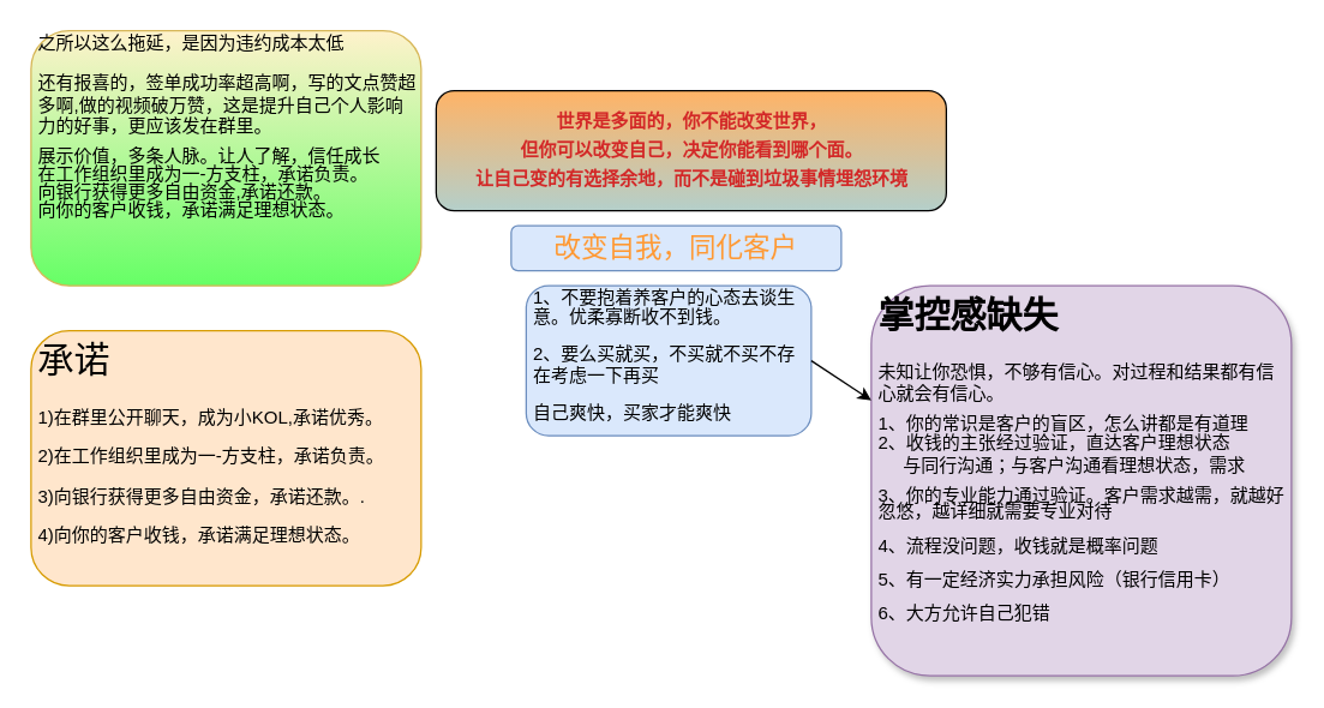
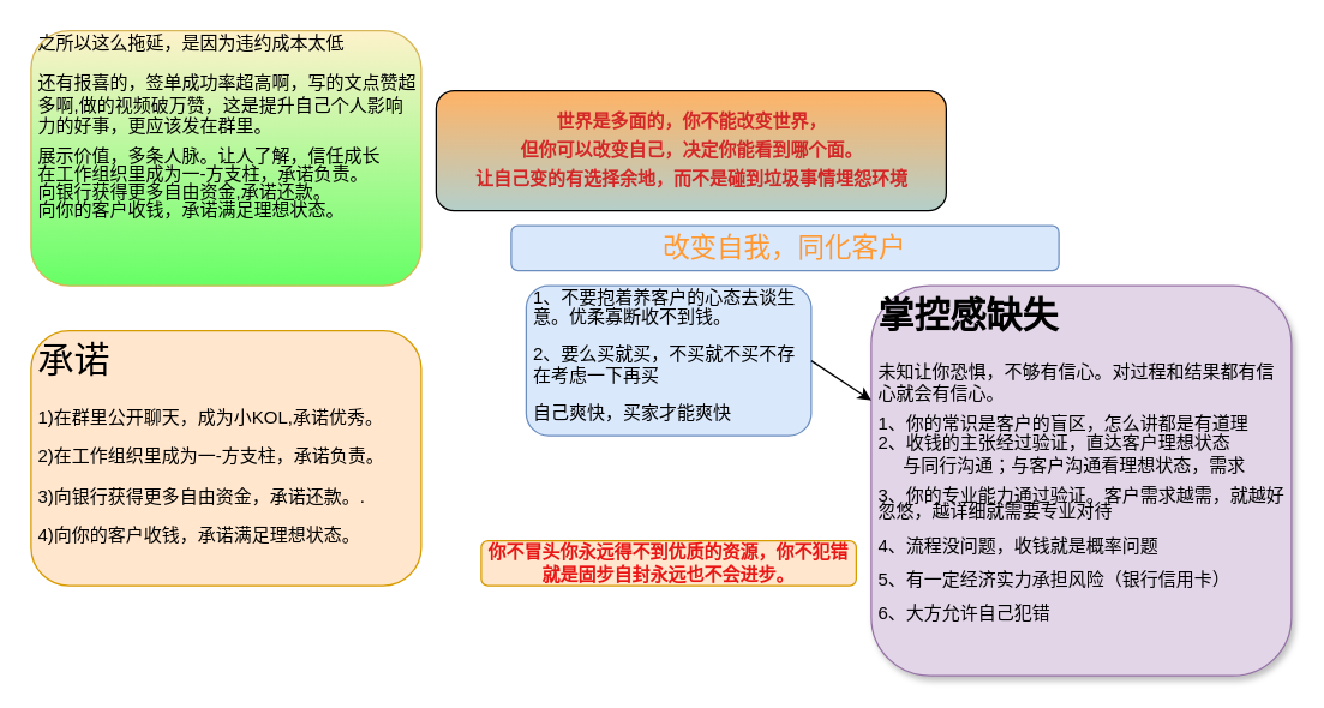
  <mxCell id="0" />
  <mxCell id="1" parent="0" />
  <mxCell id="2" value="&lt;p&gt;之所以这么拖延，是因为违约成本太低&lt;/p&gt;&lt;p&gt;还有报喜的，签单成功率超高啊，写的文点赞超多啊,做的视频破&lt;span style=&quot;background-color: initial;&quot;&gt;万赞，这是提升自己个人影响力的好事，更应该发在群里。&lt;/span&gt;&lt;/p&gt;&lt;p style=&quot;line-height: 0%;&quot;&gt;&lt;span style=&quot;background-color: initial;&quot;&gt;展示价值，多条人脉。让人了解，信任成长&lt;/span&gt;&lt;/p&gt;&lt;p style=&quot;line-height: 0%;&quot;&gt;&lt;span style=&quot;background-color: initial;&quot;&gt;在工作组织里成为一-方支柱，承诺负责。&lt;br&gt;&lt;/span&gt;&lt;/p&gt;&lt;p style=&quot;line-height: 0%;&quot;&gt;&lt;span style=&quot;background-color: initial;&quot;&gt;向银行获得更多自由资金,承诺还款。&lt;/span&gt;&lt;br&gt;&lt;/p&gt;&lt;p style=&quot;line-height: 0%;&quot;&gt;&lt;span style=&quot;background-color: initial;&quot;&gt;向你的客户收钱，承诺满足理想状态。&lt;br&gt;&lt;/span&gt;&lt;/p&gt;" style="text;html=1;strokeColor=#d6b656;fillColor=#fff2cc;spacing=5;spacingTop=-20;whiteSpace=wrap;overflow=hidden;rounded=1;gradientColor=#66FF66;" parent="1" vertex="1"><mxGeometry x="20" y="20" width="260" height="170" as="geometry" /></mxCell>
- <mxCell id="3" value="&lt;font style=&quot;font-size: 18px;&quot; color=&quot;#ff9933&quot;&gt;改变自我，同化客户&lt;/font&gt;" style="text;html=1;strokeColor=#6c8ebf;fillColor=#dae8fc;align=center;verticalAlign=middle;whiteSpace=wrap;rounded=1;" parent="1" vertex="1"><mxGeometry x="340" y="150" width="220" height="30" as="geometry" /></mxCell>
+ <mxCell id="3" value="&lt;font style=&quot;font-size: 18px;&quot; color=&quot;#ff9933&quot;&gt;改变自我，同化客户&lt;/font&gt;" style="text;html=1;strokeColor=#6c8ebf;fillColor=#dae8fc;align=center;verticalAlign=middle;whiteSpace=wrap;rounded=1;" parent="1" vertex="1"><mxGeometry x="340" y="150" width="365" height="30" as="geometry" /></mxCell>
  <mxCell id="4" value="&lt;div style=&quot;line-height: 160%;&quot;&gt;&lt;b&gt;&lt;font color=&quot;#d32727&quot;&gt;世界是多面的，你不能改变世界，&lt;/font&gt;&lt;/b&gt;&lt;/div&gt;&lt;div style=&quot;line-height: 160%;&quot;&gt;&lt;span style=&quot;font-size: 12px;&quot;&gt;&lt;b&gt;&lt;font color=&quot;#d32727&quot;&gt;但你可以改变自己，决定你能看到哪个面。&lt;/font&gt;&lt;/b&gt;&lt;/span&gt;&lt;/div&gt;&lt;div style=&quot;line-height: 160%;&quot;&gt;&lt;span style=&quot;font-size: 12px;&quot;&gt;&lt;b&gt;&lt;font color=&quot;#d32727&quot;&gt;让自己变的有选择余地，而不是碰到垃圾事情埋怨环境&lt;/font&gt;&lt;/b&gt;&lt;/span&gt;&lt;/div&gt;" style="text;html=1;align=center;verticalAlign=middle;resizable=0;points=[];autosize=1;strokeColor=default;fillColor=#FFB366;gradientColor=#b4cfca;rounded=1;" parent="1" vertex="1"><mxGeometry x="290" y="60" width="340" height="80" as="geometry" /></mxCell>
  <mxCell id="5" value="&lt;p style=&quot;line-height: 110%;&quot;&gt;1、不要抱着养客户的心态去谈生意。优柔寡断收不到钱。&lt;/p&gt;&lt;p style=&quot;line-height: 110%;&quot;&gt;2、要么买就买，不买就不买不存在考虑一下再买&lt;/p&gt;&lt;p style=&quot;line-height: 110%;&quot;&gt;自己爽快，买家才能爽快&lt;/p&gt;" style="text;html=1;strokeColor=#6c8ebf;fillColor=#dae8fc;spacing=5;spacingTop=-20;whiteSpace=wrap;overflow=hidden;rounded=1;" parent="1" vertex="1"><mxGeometry x="350" y="190" width="190" height="100" as="geometry" /></mxCell>
  <mxCell id="6" value="&lt;h1&gt;掌控感缺失&lt;/h1&gt;&lt;p&gt;未知让你恐惧，不够有信心。对过程和结果都有信心就会有信心。&lt;/p&gt;&lt;p style=&quot;line-height: 0%;&quot;&gt;1、你的常识是客户的盲区，怎么讲都是有道理&lt;/p&gt;&lt;p style=&quot;line-height: 30%;&quot;&gt;2、收钱的主张经过验证，直达客户理想状态&lt;/p&gt;&lt;p style=&quot;line-height: 30%;&quot;&gt;&amp;nbsp; &amp;nbsp; &amp;nbsp;与同行沟通；与客户沟通看理想状态，需求&lt;/p&gt;&lt;p style=&quot;line-height: 90%;&quot;&gt;3、你的专业能力通过验证。客户需求越需，就越好忽悠，越详细就需要专业对待&lt;/p&gt;&lt;p style=&quot;line-height: 90%;&quot;&gt;4、流程没问题，收钱就是概率问题&lt;/p&gt;&lt;p style=&quot;line-height: 90%;&quot;&gt;5、有一定经济实力承担风险（银行信用卡）&lt;/p&gt;&lt;p style=&quot;line-height: 90%;&quot;&gt;6、大方允许自己犯错&lt;/p&gt;&lt;p style=&quot;line-height: 30%;&quot;&gt;&lt;br&gt;&lt;/p&gt;" style="text;html=1;strokeColor=#9673a6;fillColor=#e1d5e7;spacing=5;spacingTop=-20;whiteSpace=wrap;overflow=hidden;rounded=1;shadow=1;" parent="1" vertex="1"><mxGeometry x="580" y="190" width="280" height="260" as="geometry" /></mxCell>
  <mxCell id="7" value="" style="endArrow=classic;html=1;rounded=0;entryX=0;entryY=0.294;entryDx=0;entryDy=0;entryPerimeter=0;" parent="1" target="6" edge="1"><mxGeometry width="50" height="50" relative="1" as="geometry"><mxPoint x="540" y="240" as="sourcePoint" /><mxPoint x="590" y="190" as="targetPoint" /></mxGeometry></mxCell>
+ <mxCell id="8" value="&lt;div&gt;&lt;b&gt;&lt;font color=&quot;#e91616&quot;&gt;你不冒头你永远得不到优质的资源，你不犯错就是固步自封永远也不&lt;/font&gt;&lt;/b&gt;&lt;b style=&quot;background-color: initial;&quot;&gt;&lt;font color=&quot;#e91616&quot;&gt;会进步。&lt;/font&gt;&lt;/b&gt;&lt;/div&gt;" style="text;html=1;strokeColor=#d79b00;fillColor=#ffe6cc;align=center;verticalAlign=middle;whiteSpace=wrap;rounded=1;" parent="1" vertex="1"><mxGeometry x="320" y="360" width="250" height="30" as="geometry" /></mxCell>
  <mxCell id="9" value="&lt;h1&gt;&lt;span style=&quot;font-weight: normal;&quot;&gt;承诺&lt;/span&gt;&lt;/h1&gt;&lt;p&gt;1)在群里公开聊天，成为小KOL,承诺优秀。&lt;/p&gt;&lt;p&gt;&lt;span style=&quot;font-size: 12px;&quot;&gt;2)在工作组织里成为一-方支柱，承诺负责。&lt;/span&gt;&lt;/p&gt;&lt;p&gt;&lt;span style=&quot;font-size: 12px;&quot;&gt;3)向银行获得更多自由资金，承诺还款。.&lt;/span&gt;&lt;/p&gt;&lt;p&gt;&lt;span style=&quot;font-size: 12px;&quot;&gt;4)向你的客户收钱，承诺满足理想状态。&lt;/span&gt;&lt;/p&gt;" style="text;html=1;strokeColor=#d79b00;fillColor=#ffe6cc;spacing=5;spacingTop=-20;whiteSpace=wrap;overflow=hidden;rounded=1;" parent="1" vertex="1"><mxGeometry x="20" y="220" width="260" height="170" as="geometry" /></mxCell>
